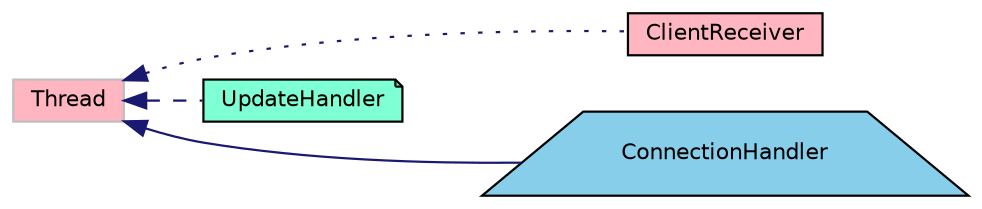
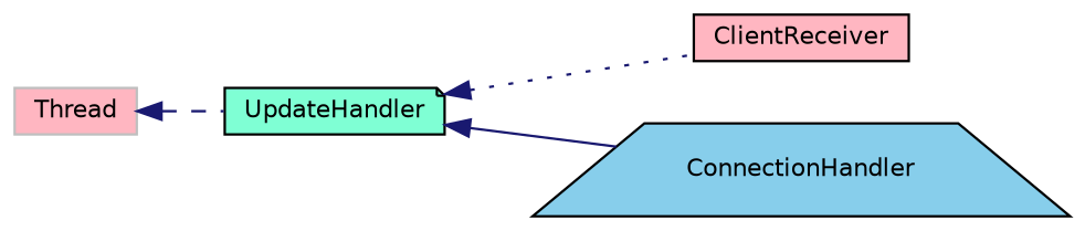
  digraph {
    rankdir=LR
    node [color=black fillcolor=lightpink fontname=Helvetica fontsize=10 shape=box style=filled]
    edge [color=midnightblue dir=back fontname=Helvetica fontsize=10 labelfontname=Helvetica labelfontsize=10]
    n1 [color=grey75 height=0.2 label=Thread width=0.4]
    n2 [height=0.2 label=ClientReceiver width=0.4]
    n3 [fillcolor=skyblue height=0.2 label=ConnectionHandler shape=trapezium width=0.4]
    n4 [fillcolor=aquamarine height=0.2 label=UpdateHandler shape=note width=0.4]
-   n1 -> n2 [style=dotted]
-   n1 -> n3 [style=solid]
+   n4 -> n2 [style=dotted]
+   n4 -> n3 [style=solid]
    n1 -> n4 [style=dashed]
  }
